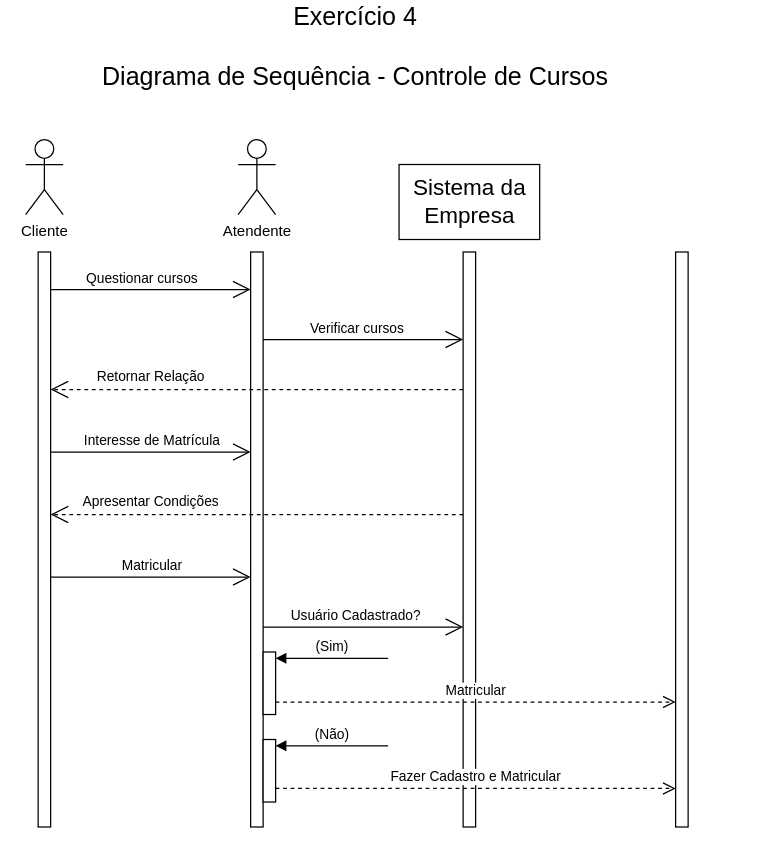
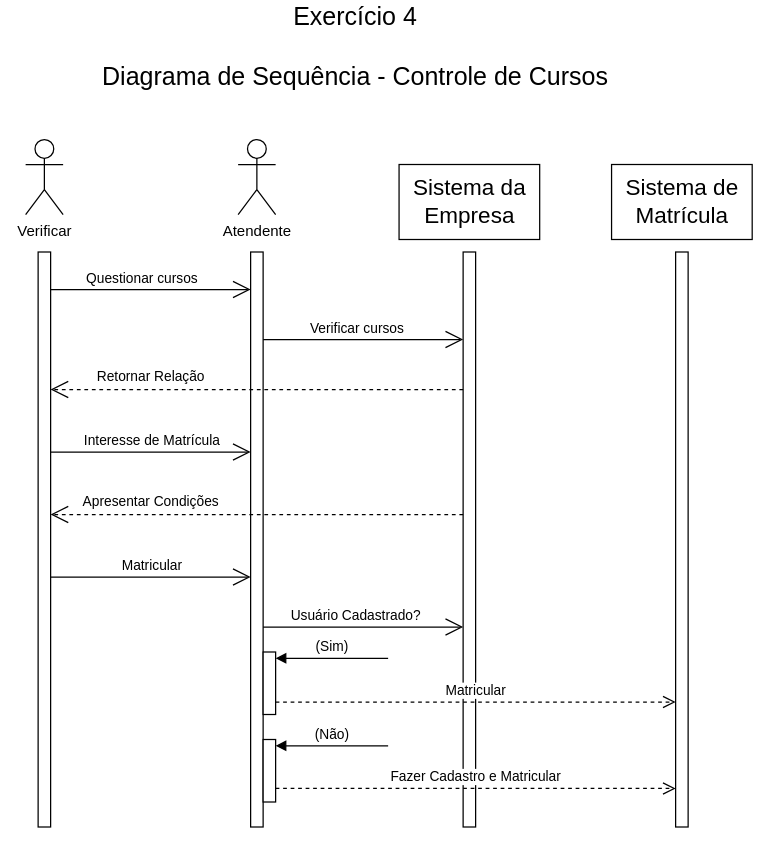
  <mxCell id="0" />
  <mxCell id="1" parent="0" />
  <mxCell id="2" value="&lt;div&gt;&lt;font style=&quot;font-size: 20px;&quot;&gt;Exercício 4&lt;/font&gt;&lt;/div&gt;&lt;div&gt;&lt;font style=&quot;font-size: 20px;&quot;&gt;&lt;br&gt;&lt;/font&gt;&lt;/div&gt;&lt;div&gt;&lt;div&gt;&lt;font style=&quot;font-size: 20px;&quot;&gt;Diagrama de Sequência - Controle de Cursos&lt;/font&gt;&lt;/div&gt;&lt;/div&gt;" style="text;html=1;align=center;verticalAlign=middle;whiteSpace=wrap;rounded=0;strokeWidth=7;" vertex="1" parent="1"><mxGeometry x="64" y="20" width="440" height="30" as="geometry" /></mxCell>
- <mxCell id="3" value="Cliente" style="shape=umlActor;verticalLabelPosition=bottom;verticalAlign=top;html=1;outlineConnect=0;" vertex="1" parent="1"><mxGeometry x="20" y="110" width="30" height="60" as="geometry" /></mxCell>
+ <mxCell id="3" value="Verificar" style="shape=umlActor;verticalLabelPosition=bottom;verticalAlign=top;html=1;outlineConnect=0;" vertex="1" parent="1"><mxGeometry x="20" y="110" width="30" height="60" as="geometry" /></mxCell>
  <mxCell id="4" value="Atendente" style="shape=umlActor;verticalLabelPosition=bottom;verticalAlign=top;html=1;outlineConnect=0;" vertex="1" parent="1"><mxGeometry x="190" y="110" width="30" height="60" as="geometry" /></mxCell>
  <mxCell id="5" value="&lt;font style=&quot;font-size: 18px;&quot;&gt;Sistema da Empresa&lt;/font&gt;" style="rounded=0;whiteSpace=wrap;html=1;" vertex="1" parent="1"><mxGeometry x="318.75" y="130" width="112.5" height="60" as="geometry" /></mxCell>
  <mxCell id="6" value="" style="html=1;points=[[0,0,0,0,5],[0,1,0,0,-5],[1,0,0,0,5],[1,1,0,0,-5]];perimeter=orthogonalPerimeter;outlineConnect=0;targetShapes=umlLifeline;portConstraint=eastwest;newEdgeStyle={&quot;curved&quot;:0,&quot;rounded&quot;:0};" vertex="1" parent="1"><mxGeometry x="30" y="200" width="10" height="460" as="geometry" /></mxCell>
  <mxCell id="7" value="" style="html=1;points=[[0,0,0,0,5],[0,1,0,0,-5],[1,0,0,0,5],[1,1,0,0,-5]];perimeter=orthogonalPerimeter;outlineConnect=0;targetShapes=umlLifeline;portConstraint=eastwest;newEdgeStyle={&quot;curved&quot;:0,&quot;rounded&quot;:0};" vertex="1" parent="1"><mxGeometry x="200" y="200" width="10" height="460" as="geometry" /></mxCell>
  <mxCell id="8" value="" style="html=1;points=[[0,0,0,0,5],[0,1,0,0,-5],[1,0,0,0,5],[1,1,0,0,-5]];perimeter=orthogonalPerimeter;outlineConnect=0;targetShapes=umlLifeline;portConstraint=eastwest;newEdgeStyle={&quot;curved&quot;:0,&quot;rounded&quot;:0};" vertex="1" parent="1"><mxGeometry x="370" y="200" width="10" height="460" as="geometry" /></mxCell>
  <mxCell id="9" value="" style="endArrow=open;endFill=1;endSize=12;html=1;rounded=0;" edge="1" parent="1"><mxGeometry width="160" relative="1" as="geometry"><mxPoint x="40" y="230" as="sourcePoint" /><mxPoint x="200" y="230" as="targetPoint" /></mxGeometry></mxCell>
  <mxCell id="10" value="Questionar cursos" style="edgeLabel;html=1;align=center;verticalAlign=middle;resizable=0;points=[];" vertex="1" connectable="0" parent="9"><mxGeometry x="-0.1" y="-2" relative="1" as="geometry"><mxPoint y="-12" as="offset" /></mxGeometry></mxCell>
  <mxCell id="11" value="" style="endArrow=open;endFill=1;endSize=12;html=1;rounded=0;" edge="1" parent="1"><mxGeometry width="160" relative="1" as="geometry"><mxPoint x="210" y="270" as="sourcePoint" /><mxPoint x="370" y="270" as="targetPoint" /></mxGeometry></mxCell>
  <mxCell id="12" value="Verificar cursos" style="edgeLabel;html=1;align=center;verticalAlign=middle;resizable=0;points=[];" vertex="1" connectable="0" parent="11"><mxGeometry x="-0.1" y="-2" relative="1" as="geometry"><mxPoint x="2" y="-12" as="offset" /></mxGeometry></mxCell>
  <mxCell id="13" value="Retornar Relação" style="endArrow=open;endSize=12;dashed=1;html=1;rounded=0;entryX=1;entryY=0.279;entryDx=0;entryDy=0;entryPerimeter=0;" edge="1" parent="1"><mxGeometry x="0.515" y="-10" width="160" relative="1" as="geometry"><mxPoint x="370" y="310.03" as="sourcePoint" /><mxPoint x="40" y="310" as="targetPoint" /><Array as="points"><mxPoint x="270" y="310.03" /></Array><mxPoint as="offset" /></mxGeometry></mxCell>
  <mxCell id="14" value="" style="endArrow=open;endFill=1;endSize=12;html=1;rounded=0;" edge="1" parent="1"><mxGeometry width="160" relative="1" as="geometry"><mxPoint x="40" y="360" as="sourcePoint" /><mxPoint x="200" y="360" as="targetPoint" /></mxGeometry></mxCell>
  <mxCell id="15" value="Interesse de Matrícula" style="edgeLabel;html=1;align=center;verticalAlign=middle;resizable=0;points=[];" vertex="1" connectable="0" parent="14"><mxGeometry x="0.225" y="1" relative="1" as="geometry"><mxPoint x="-18" y="-9" as="offset" /></mxGeometry></mxCell>
  <mxCell id="16" value="Apresentar Condições" style="endArrow=open;endSize=12;dashed=1;html=1;rounded=0;entryX=1;entryY=0.279;entryDx=0;entryDy=0;entryPerimeter=0;" edge="1" parent="1"><mxGeometry x="0.515" y="-10" width="160" relative="1" as="geometry"><mxPoint x="370" y="410.03" as="sourcePoint" /><mxPoint x="40" y="410" as="targetPoint" /><Array as="points"><mxPoint x="270" y="410.03" /></Array><mxPoint as="offset" /></mxGeometry></mxCell>
  <mxCell id="17" value="" style="endArrow=open;endFill=1;endSize=12;html=1;rounded=0;" edge="1" parent="1"><mxGeometry width="160" relative="1" as="geometry"><mxPoint x="40" y="460" as="sourcePoint" /><mxPoint x="200" y="460" as="targetPoint" /></mxGeometry></mxCell>
  <mxCell id="18" value="Matricular" style="edgeLabel;html=1;align=center;verticalAlign=middle;resizable=0;points=[];" vertex="1" connectable="0" parent="17"><mxGeometry x="0.163" y="2" relative="1" as="geometry"><mxPoint x="-13" y="-8" as="offset" /></mxGeometry></mxCell>
  <mxCell id="19" value="" style="endArrow=open;endFill=1;endSize=12;html=1;rounded=0;" edge="1" parent="1"><mxGeometry width="160" relative="1" as="geometry"><mxPoint x="210" y="500" as="sourcePoint" /><mxPoint x="370" y="500" as="targetPoint" /></mxGeometry></mxCell>
  <mxCell id="20" value="Usuário Cadastrado?" style="edgeLabel;html=1;align=center;verticalAlign=middle;resizable=0;points=[];" vertex="1" connectable="0" parent="19"><mxGeometry x="-0.296" y="3" relative="1" as="geometry"><mxPoint x="17" y="-7" as="offset" /></mxGeometry></mxCell>
  <mxCell id="21" value="" style="html=1;points=[[0,0,0,0,5],[0,1,0,0,-5],[1,0,0,0,5],[1,1,0,0,-5]];perimeter=orthogonalPerimeter;outlineConnect=0;targetShapes=umlLifeline;portConstraint=eastwest;newEdgeStyle={&quot;curved&quot;:0,&quot;rounded&quot;:0};" vertex="1" parent="1"><mxGeometry x="540" y="200" width="10" height="460" as="geometry" /></mxCell>
+ <mxCell id="22" value="&lt;font style=&quot;font-size: 18px;&quot;&gt;Sistema de Matrícula&lt;/font&gt;" style="rounded=0;whiteSpace=wrap;html=1;" vertex="1" parent="1"><mxGeometry x="488.75" y="130" width="112.5" height="60" as="geometry" /></mxCell>
  <mxCell id="23" value="" style="html=1;points=[[0,0,0,0,5],[0,1,0,0,-5],[1,0,0,0,5],[1,1,0,0,-5]];perimeter=orthogonalPerimeter;outlineConnect=0;targetShapes=umlLifeline;portConstraint=eastwest;newEdgeStyle={&quot;curved&quot;:0,&quot;rounded&quot;:0};" vertex="1" parent="1"><mxGeometry x="210" y="520" width="10" height="50" as="geometry" /></mxCell>
  <mxCell id="24" value="(Sim)" style="html=1;verticalAlign=bottom;endArrow=block;curved=0;rounded=0;entryX=1;entryY=0;entryDx=0;entryDy=5;" edge="1" target="23" parent="1"><mxGeometry relative="1" as="geometry"><mxPoint x="310" y="525" as="sourcePoint" /><Array as="points"><mxPoint x="260" y="525" /></Array></mxGeometry></mxCell>
  <mxCell id="25" value="Matricular" style="html=1;verticalAlign=bottom;endArrow=open;dashed=1;endSize=8;curved=0;rounded=0;exitX=1;exitY=1;exitDx=0;exitDy=-5;" edge="1" parent="1" target="21"><mxGeometry relative="1" as="geometry"><mxPoint x="310" y="560" as="targetPoint" /><mxPoint x="220" y="560" as="sourcePoint" /></mxGeometry></mxCell>
  <mxCell id="26" value="" style="html=1;points=[[0,0,0,0,5],[0,1,0,0,-5],[1,0,0,0,5],[1,1,0,0,-5]];perimeter=orthogonalPerimeter;outlineConnect=0;targetShapes=umlLifeline;portConstraint=eastwest;newEdgeStyle={&quot;curved&quot;:0,&quot;rounded&quot;:0};" vertex="1" parent="1"><mxGeometry x="210" y="590" width="10" height="50" as="geometry" /></mxCell>
  <mxCell id="27" value="(Não)" style="html=1;verticalAlign=bottom;endArrow=block;curved=0;rounded=0;entryX=1;entryY=0;entryDx=0;entryDy=5;" edge="1" parent="1" target="26"><mxGeometry relative="1" as="geometry"><mxPoint x="310" y="595" as="sourcePoint" /><Array as="points"><mxPoint x="260" y="595" /></Array></mxGeometry></mxCell>
  <mxCell id="28" value="Fazer Cadastro e Matricular" style="html=1;verticalAlign=bottom;endArrow=open;dashed=1;endSize=8;curved=0;rounded=0;exitX=1;exitY=1;exitDx=0;exitDy=-5;" edge="1" parent="1" target="21"><mxGeometry relative="1" as="geometry"><mxPoint x="310" y="630" as="targetPoint" /><mxPoint x="220" y="629.17" as="sourcePoint" /></mxGeometry></mxCell>
